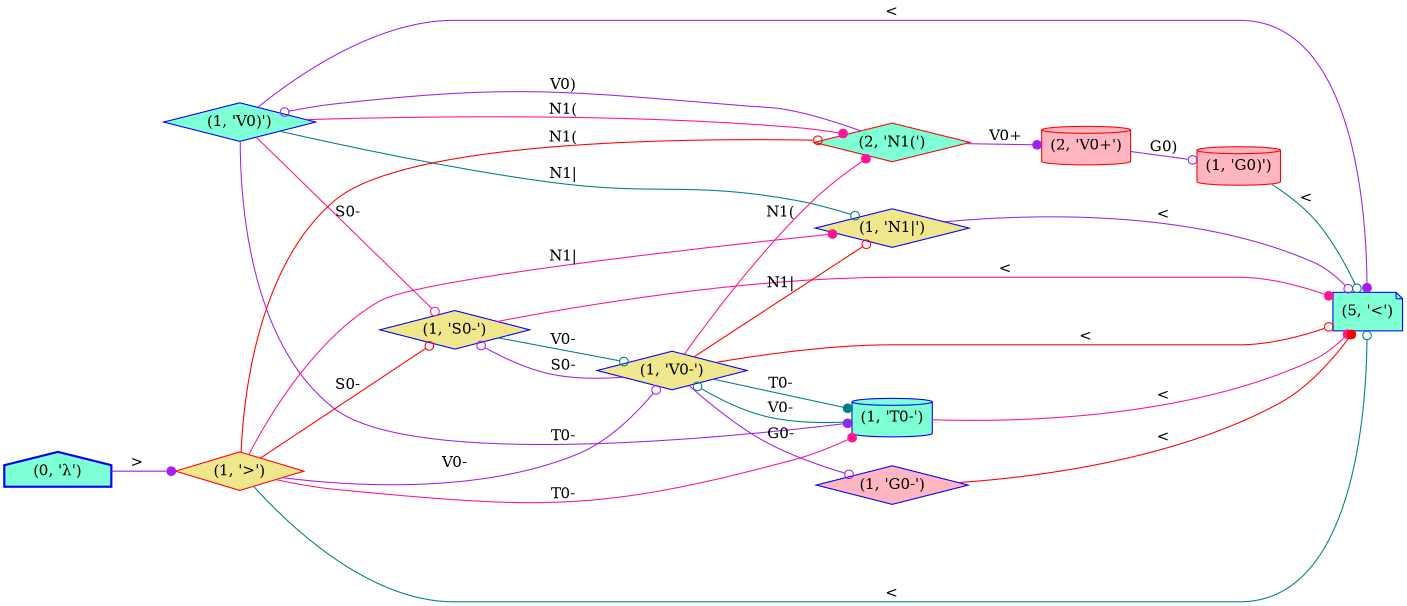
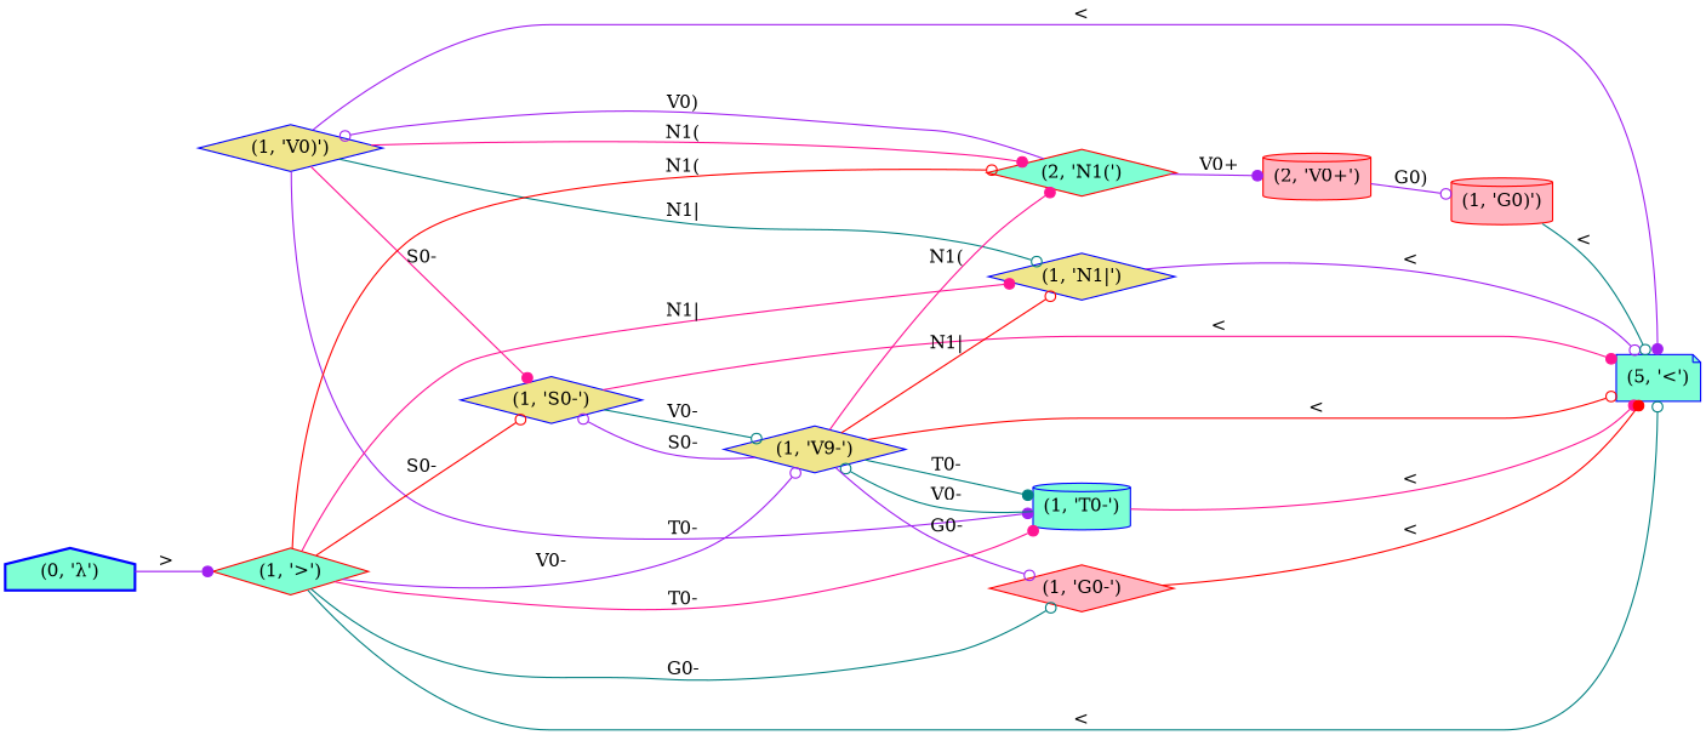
  digraph {
    rankdir=LR
    node [color=blue fillcolor=aquamarine shape=diamond style=filled]
    edge [arrowhead=odot color=purple]
-   n1 [label="(1, 'V0)')"]
+   n1 [fillcolor=khaki label="(1, 'V0)')"]
    n2 [fillcolor=khaki label="(1, 'S0-')"]
    n3 [fillcolor=khaki label="(1, 'N1|')"]
    n4 [color=red label="(2, 'N1(')"]
    n5 [label="(5, '<')" shape=note]
    n6 [label="(1, 'T0-')" shape=cylinder]
-   n7 [fillcolor=khaki label="(1, 'V0-')"]
+   n7 [fillcolor=khaki label="(1, 'V9-')"]
    n8 [color=red fillcolor=lightpink label="(2, 'V0+')" shape=cylinder]
    n9 [color=red fillcolor=lightpink label="(1, 'G0)')" shape=cylinder]
-   n10 [fillcolor=lightpink label="(1, 'G0-')"]
+   n10 [color=red fillcolor=lightpink label="(1, 'G0-')"]
    n11 [label="(0, 'λ')" shape=house style="bold,filled"]
-   n12 [color=red fillcolor=khaki label="(1, '>')"]
-   n1 -> n2 [color=deeppink label="S0-"]
+   n12 [color=red label="(1, '>')"]
+   n1 -> n2 [arrowhead=dot color=deeppink label="S0-"]
    n1 -> n3 [color=teal label="N1|"]
    n1 -> n4 [arrowhead=dot color=deeppink label="N1("]
    n1 -> n5 [arrowhead=dot label="<"]
    n1 -> n6 [arrowhead=dot label="T0-"]
    n2 -> n5 [arrowhead=dot color=deeppink label="<"]
    n2 -> n7 [color=teal label="V0-"]
    n3 -> n5 [label="<"]
    n4 -> n1 [label="V0)"]
    n4 -> n8 [arrowhead=dot label="V0+"]
    n6 -> n5 [arrowhead=dot color=deeppink label="<"]
    n6 -> n7 [color=teal label="V0-"]
    n7 -> n2 [label="S0-"]
    n7 -> n3 [color=red label="N1|"]
    n7 -> n4 [arrowhead=dot color=deeppink label="N1("]
    n7 -> n5 [color=red label="<"]
    n7 -> n6 [arrowhead=dot color=teal label="T0-"]
    n7 -> n10 [label="G0-"]
    n8 -> n9 [label="G0)"]
    n9 -> n5 [color=teal label="<"]
    n10 -> n5 [arrowhead=dot color=red label="<"]
    n11 -> n12 [arrowhead=dot label=">"]
    n12 -> n2 [color=red label="S0-"]
    n12 -> n3 [arrowhead=dot color=deeppink label="N1|"]
    n12 -> n4 [color=red label="N1("]
    n12 -> n5 [color=teal label="<"]
    n12 -> n6 [arrowhead=dot color=deeppink label="T0-"]
    n12 -> n7 [label="V0-"]
+   n12 -> n10 [color=teal label="G0-"]
  }
